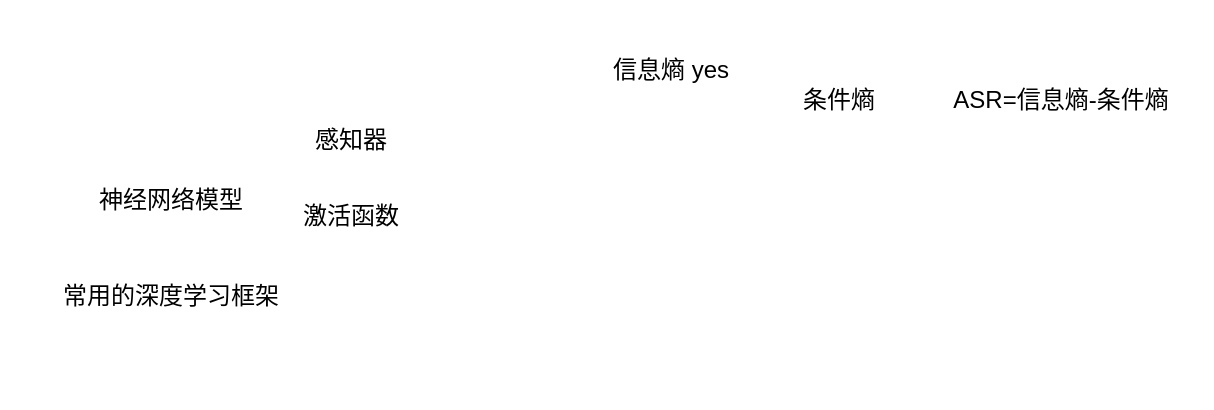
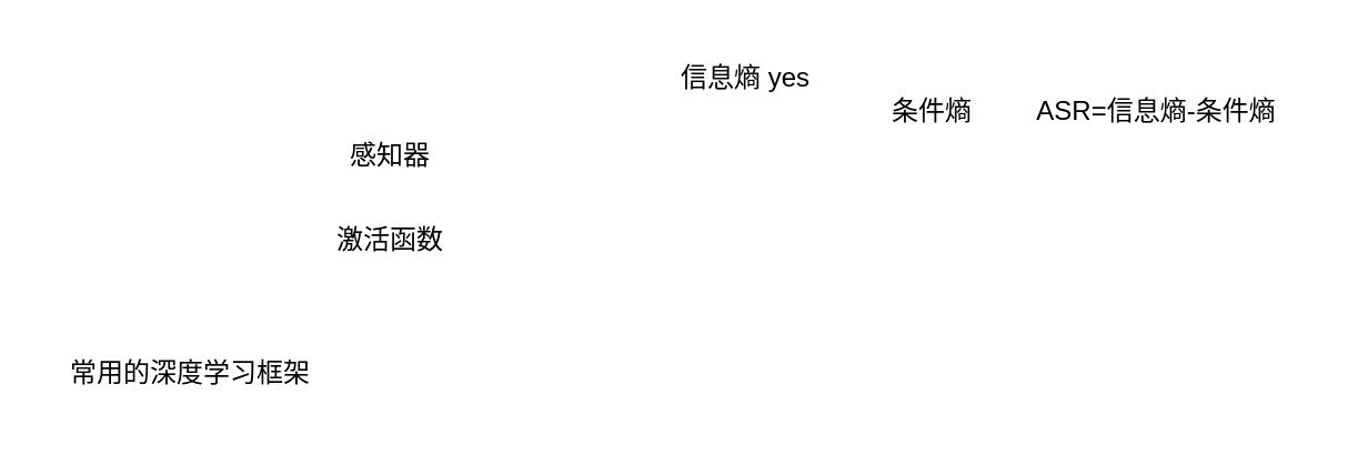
  <mxCell id="0" />
  <mxCell id="1" parent="0" />
- <mxCell id="2" value="神经网络模型" style="text;html=1;align=center;verticalAlign=middle;resizable=0;points=[];autosize=1;strokeColor=none;fillColor=none;" vertex="1" parent="1"><mxGeometry x="35" y="85" width="100" height="30" as="geometry" /></mxCell>
  <mxCell id="3" value="感知器" style="text;html=1;align=center;verticalAlign=middle;resizable=0;points=[];autosize=1;strokeColor=none;fillColor=none;" vertex="1" parent="1"><mxGeometry x="145" y="55" width="60" height="30" as="geometry" /></mxCell>
  <mxCell id="4" value="激活函数" style="text;html=1;align=center;verticalAlign=middle;resizable=0;points=[];autosize=1;strokeColor=none;fillColor=none;" vertex="1" parent="1"><mxGeometry x="140" y="93" width="70" height="30" as="geometry" /></mxCell>
  <mxCell id="5" value="信息熵 yes" style="text;html=1;align=center;verticalAlign=middle;resizable=0;points=[];autosize=1;strokeColor=none;fillColor=none;" vertex="1" parent="1"><mxGeometry x="295" y="20" width="80" height="30" as="geometry" /></mxCell>
  <mxCell id="6" value="条件熵" style="text;html=1;align=center;verticalAlign=middle;resizable=0;points=[];autosize=1;strokeColor=none;fillColor=none;" vertex="1" parent="1"><mxGeometry x="389" y="35" width="60" height="30" as="geometry" /></mxCell>
- <mxCell id="7" value="ASR=信息熵-条件熵" style="text;html=1;align=center;verticalAlign=middle;resizable=0;points=[];autosize=1;strokeColor=none;fillColor=none;" vertex="1" parent="1"><mxGeometry x="465" y="35" width="130" height="30" as="geometry" /></mxCell>
- <mxCell id="8" value="常用的深度学习框架" style="text;html=1;align=center;verticalAlign=middle;resizable=0;points=[];autosize=1;strokeColor=none;fillColor=none;" vertex="1" parent="1"><mxGeometry x="20" y="133" width="130" height="30" as="geometry" /></mxCell>
+ <mxCell id="7" value="ASR=信息熵-条件熵" style="text;html=1;align=center;verticalAlign=middle;resizable=0;points=[];autosize=1;strokeColor=none;fillColor=none;" vertex="1" parent="1"><mxGeometry x="455" y="35" width="130" height="30" as="geometry" /></mxCell>
+ <mxCell id="8" value="常用的深度学习框架" style="text;html=1;align=center;verticalAlign=middle;resizable=0;points=[];autosize=1;strokeColor=none;fillColor=none;" vertex="1" parent="1"><mxGeometry x="20" y="153" width="130" height="30" as="geometry" /></mxCell>
